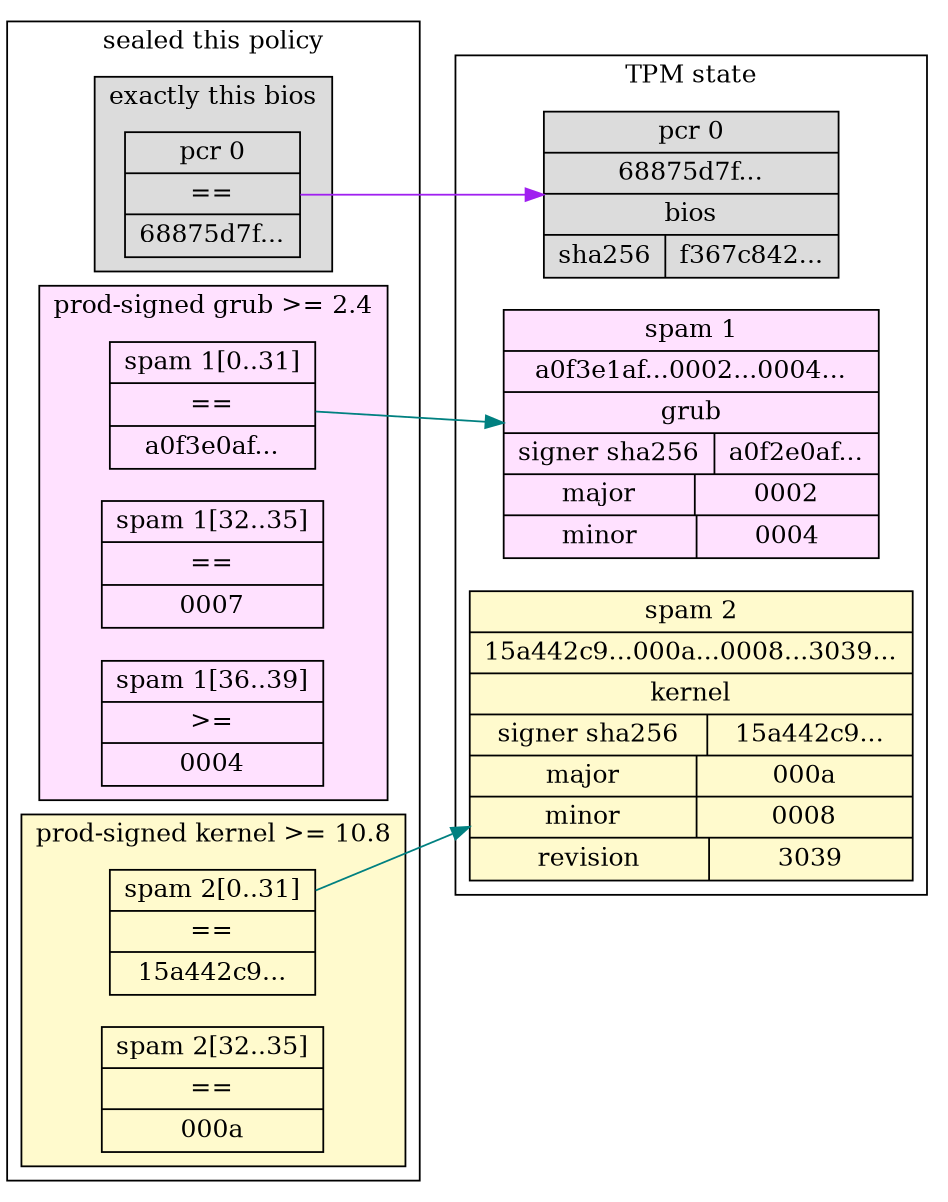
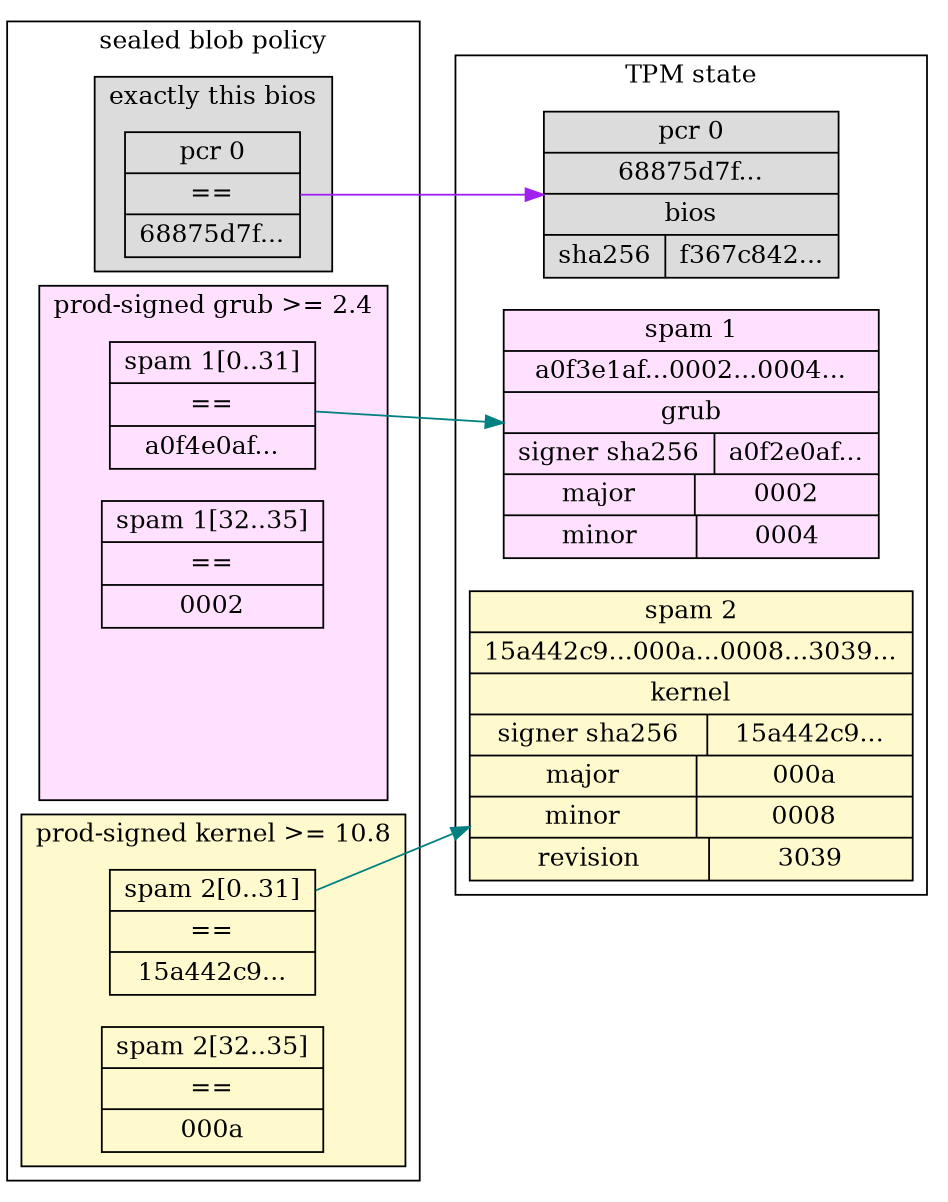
  digraph {
    compound=true
    fontname="DejaVu Serif"
    rankdir=LR
    node [fontname="DejaVu Serif" shape=record]
    edge [color=teal fontname="DejaVu Serif"]
    n1 [fillcolor=gainsboro label="pcr 0|68875d7f...|bios|{sha256|f367c842...}" style=filled]
    n2 [fillcolor=thistle1 label="spam 1|a0f3e1af...0002...0004...|grub|{signer sha256|a0f2e0af...}|{major|0002}|{minor|0004}" style=filled]
    n3 [fillcolor=lemonchiffon label="spam 2|15a442c9...000a...0008...3039...|kernel|{signer sha256|15a442c9...}|{major|000a}|{minor|0008}|{revision|3039}" style=filled]
    n4 [label="pcr 0|==|68875d7f..."]
-   n5 [label="spam 1[0..31]|==|a0f3e0af..."]
-   n6 [label="spam 1[32..35]|==|0007"]
-   n7 [label="spam 1[36..39]|\>=|0004"]
+   n5 [label="spam 1[0..31]|==|a0f4e0af..."]
+   n6 [label="spam 1[32..35]|==|0002"]
    n8 [label="spam 2[0..31]|==|15a442c9..."]
    n9 [label="spam 2[32..35]|==|000a"]
    subgraph cluster_1 {
      label="TPM state"
      subgraph sub_2 {
        label="TPM state"
        rank=same
        n1
        n2
        n3
      }
    }
    subgraph cluster_3 {
-     label="sealed this policy"
+     label="sealed blob policy"
      subgraph cluster_4 {
        fillcolor=gainsboro
        label="exactly this bios"
        style=filled
        n4
      }
      subgraph cluster_5 {
        fillcolor=thistle1
        label="prod-signed grub >= 2.4"
        style=filled
        subgraph sub_6 {
          fillcolor=thistle1
          label="prod-signed grub >= 2.4"
          rank=same
          style=filled
          n5
          n6
-         n7
        }
      }
      subgraph cluster_7 {
        fillcolor=lemonchiffon
        label="prod-signed kernel >= 10.8"
        style=filled
        subgraph sub_8 {
          fillcolor=lemonchiffon
          label="prod-signed kernel >= 10.8"
          rank=same
          style=filled
          n8
          n9
        }
      }
    }
    n4 -> n1 [color=purple]
    n5 -> n2
    n8 -> n3
  }
